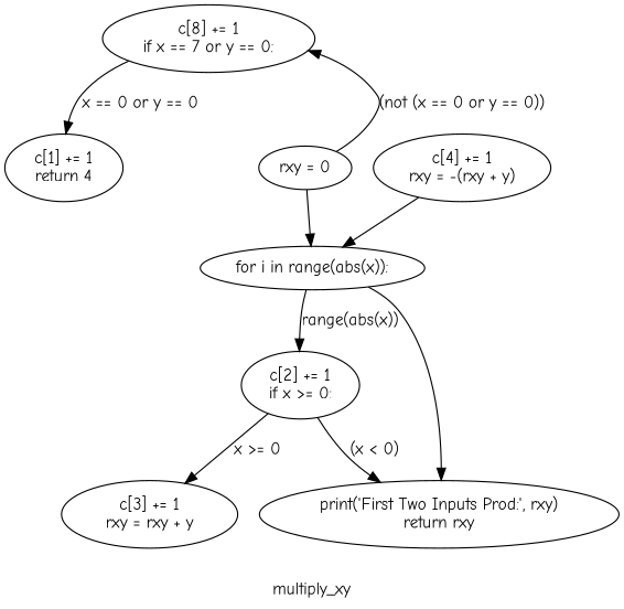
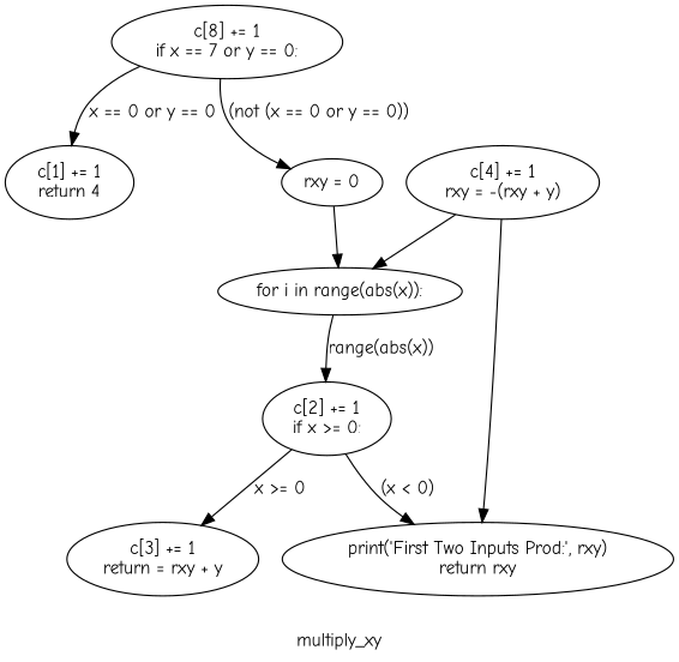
  digraph {
    fontname="Comic Neue"
    label=multiply_xy
    node [fontname="Comic Neue"]
    edge [fontname="Comic Neue"]
    n1 [height=0.77585 label="c[8] += 1\nif x == 7 or y == 0:\n" width=2.4503]
    n2 [height=0.77585 label="c[1] += 1\nreturn 4\n" width=1.3602]
    n3 [height=0.5 label="rxy = 0\n" width=1.0442]
    n4 [height=0.5 label="for i in range(abs(x)):\n" width=2.4719]
    n5 [height=0.77585 label="c[2] += 1\nif x >= 0:\n" width=1.3602]
    n6 [height=0.77585 label="print('First Two Inputs Prod:', rxy)\nreturn rxy\n" width=4.1444]
-   n7 [height=0.77585 label="c[3] += 1\nrxy = rxy + y\n" width=1.7727]
+   n7 [height=0.77585 label="c[3] += 1\nreturn = rxy + y\n" width=1.7727]
    n8 [height=0.77585 label="c[4] += 1\nrxy = -(rxy + y)\n" width=2.0378]
    n1 -> n2 [label="x == 0 or y == 0"]
-   n3 -> n1 [label="(not (x == 0 or y == 0))"]
+   n1 -> n3 [label="(not (x == 0 or y == 0))"]
    n3 -> n4
    n4 -> n5 [label="range(abs(x))"]
-   n4 -> n6
+   n8 -> n6
    n5 -> n6 [label="(x < 0)"]
    n5 -> n7 [label="x >= 0"]
    n8 -> n4
  }
